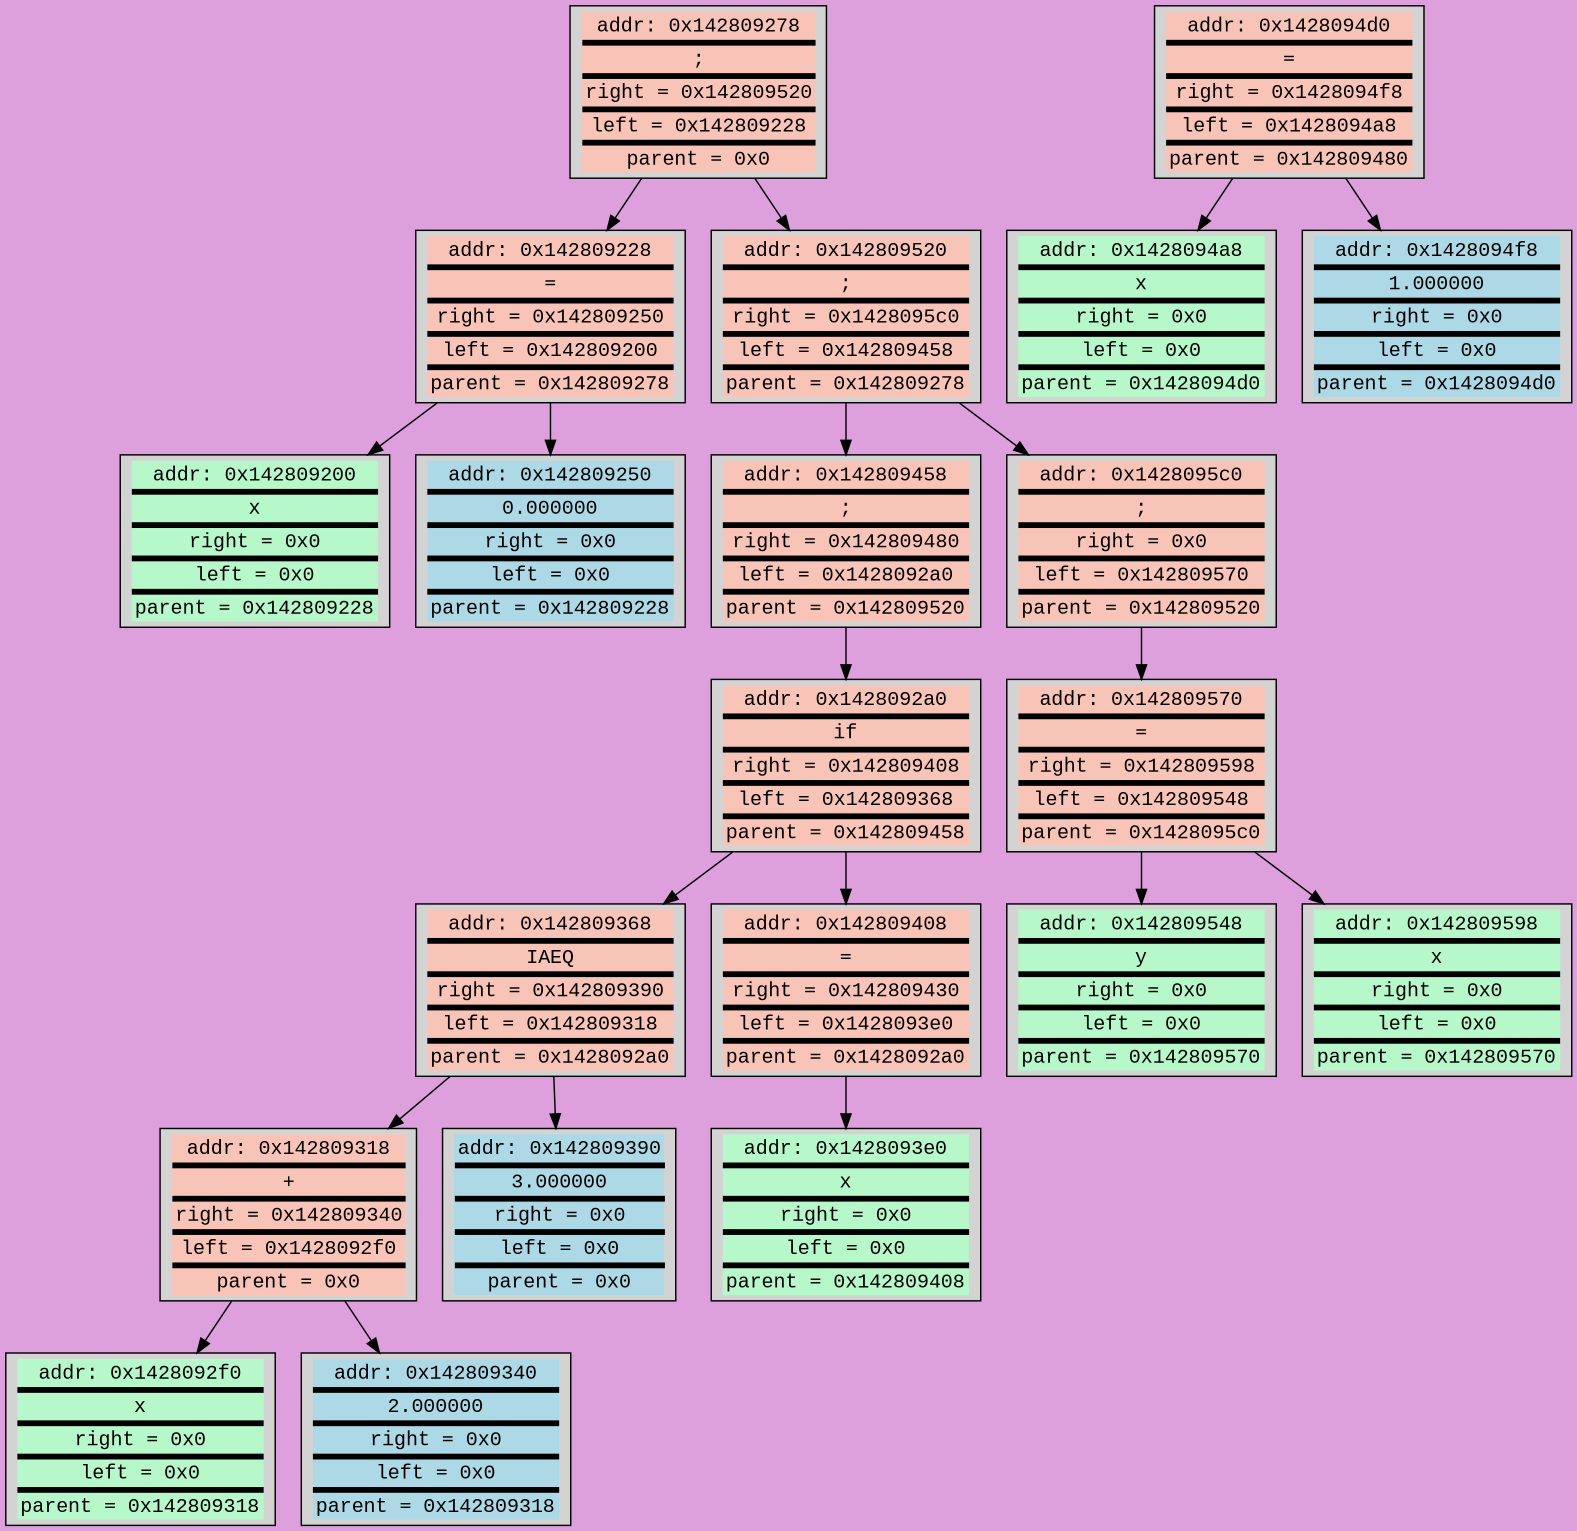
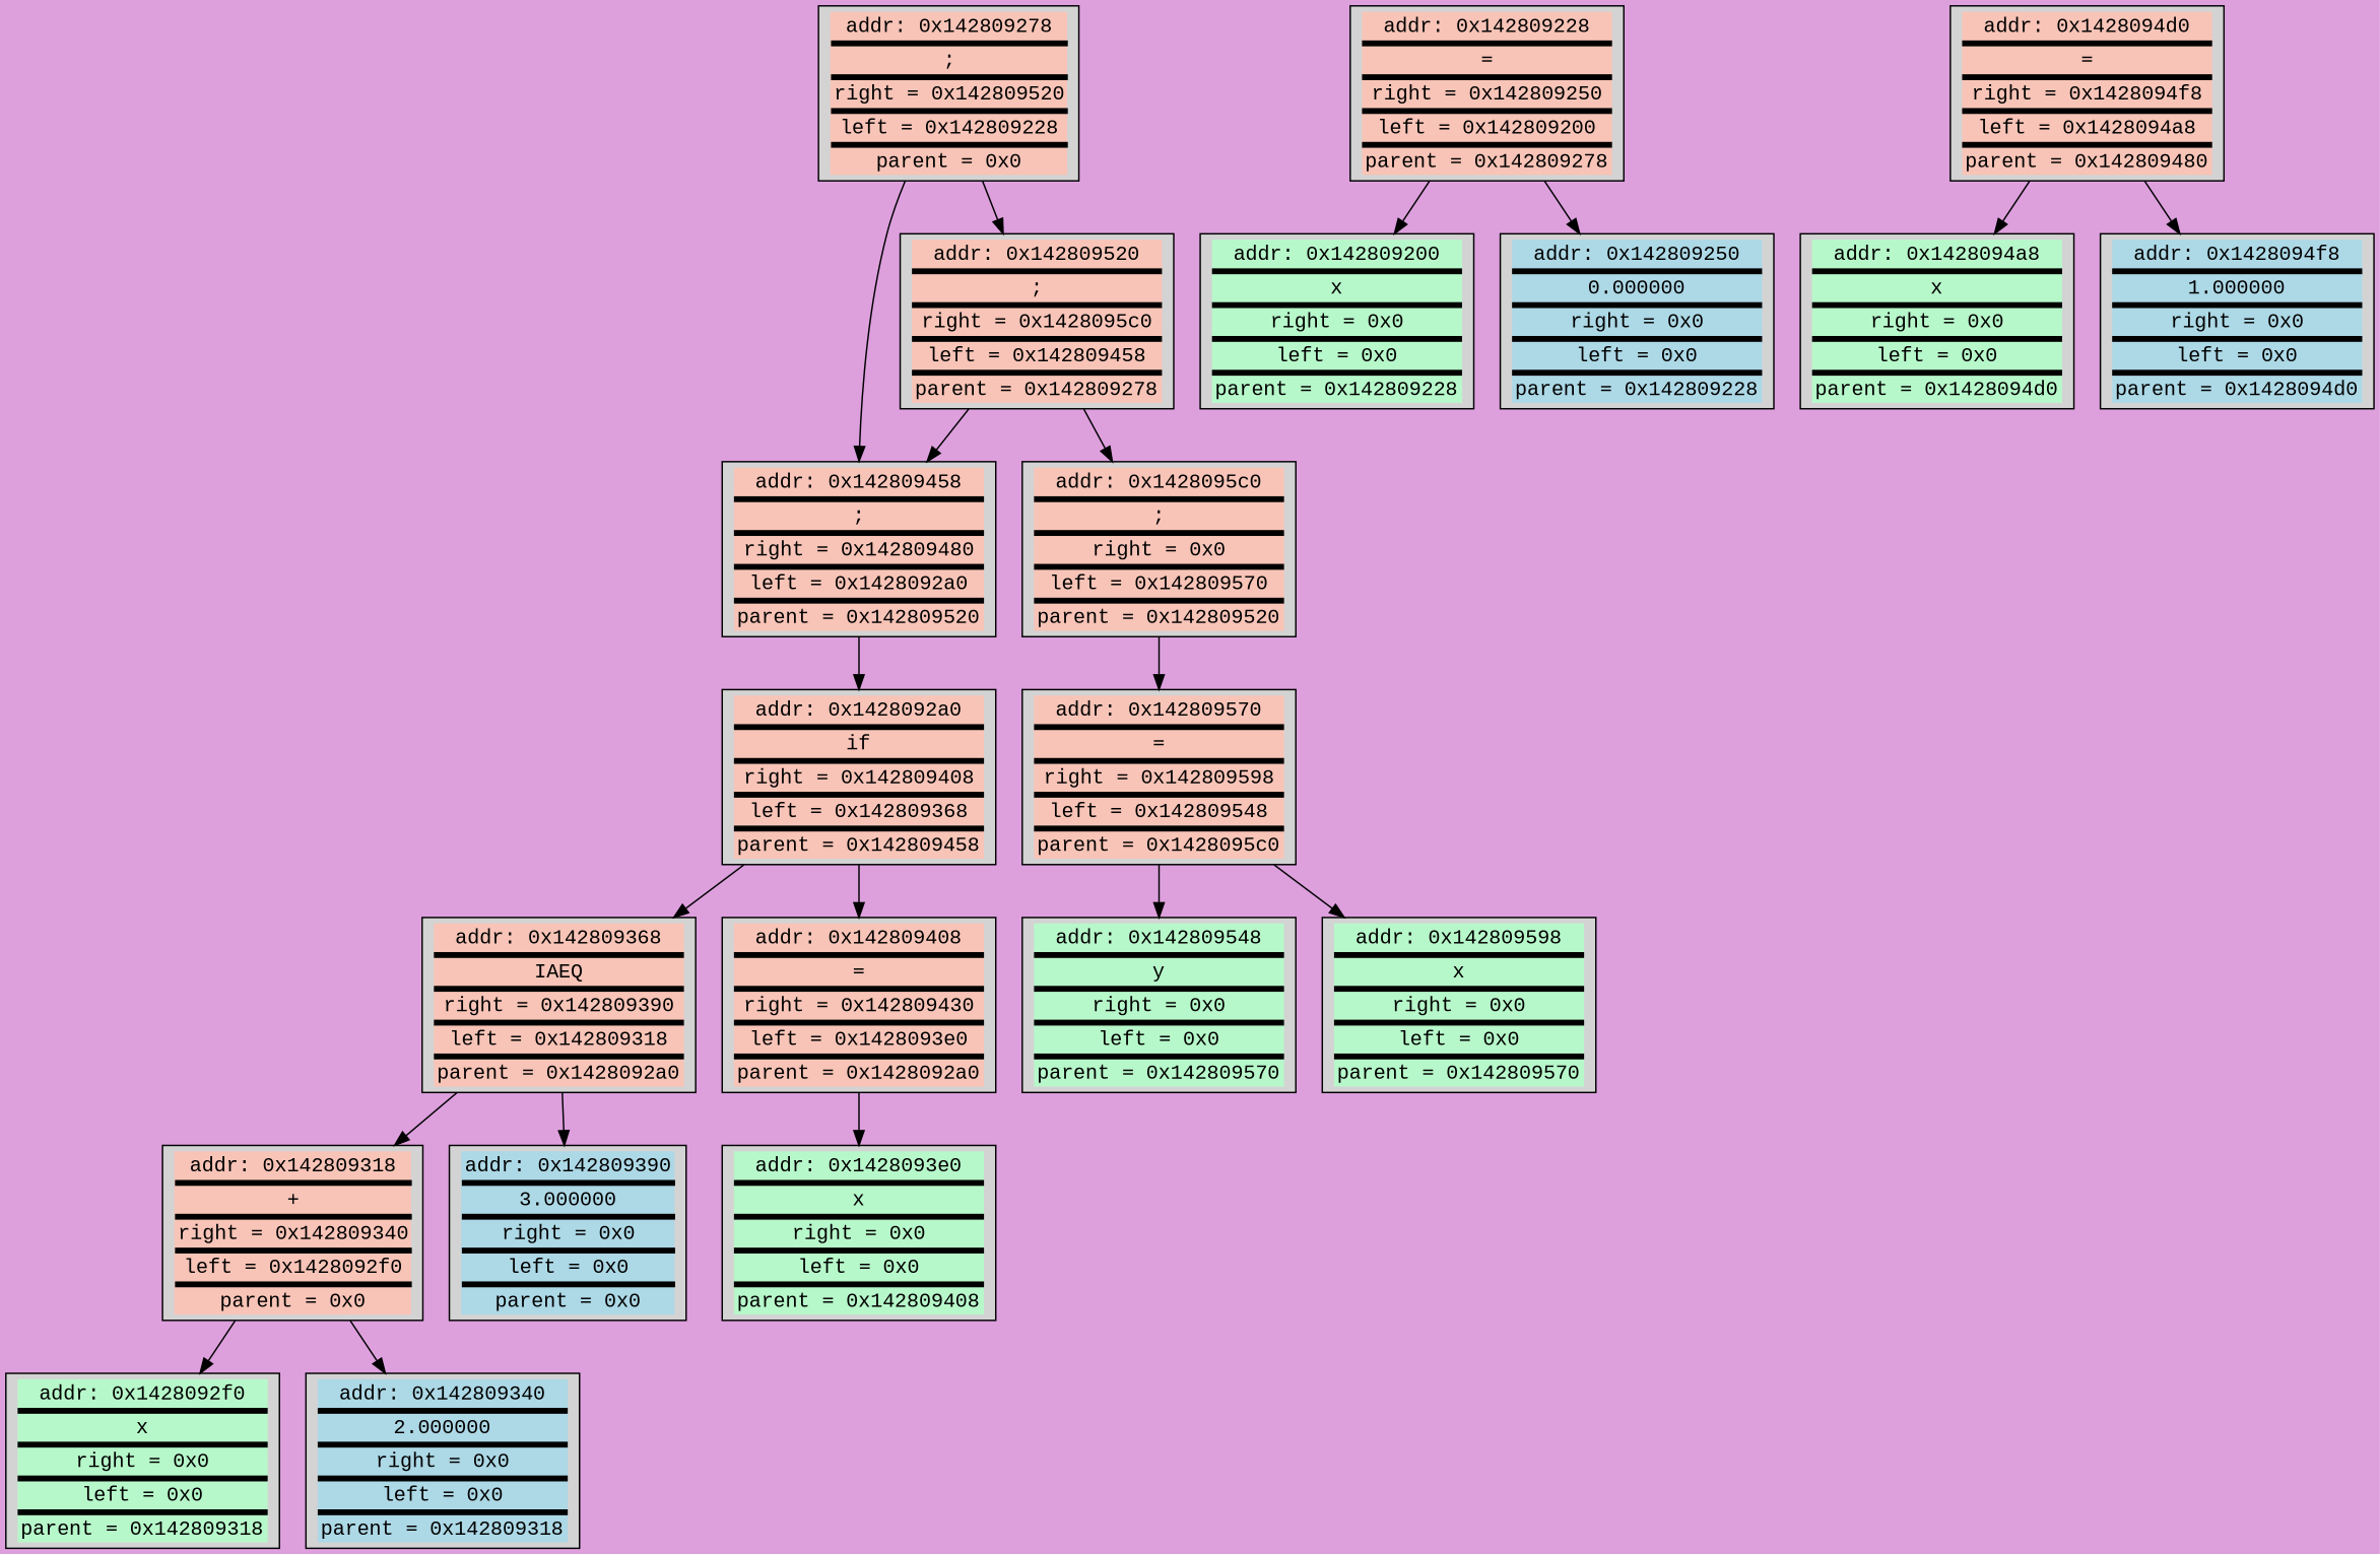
  digraph {
    bgcolor="#DDA0DD"
    fontname="Liberation Mono"
    rank=5
    rankdir=TB
    splines=true
    node [bgcolor="#DDA0DD" fontname="Liberation Mono" shape=box style=filled]
    edge [color=black fontname="Liberation Mono" weight=10]
    n1 [height=0.5 label=<<table border='0' cellspacing='0' bgcolor='#F8C4B7'> <tr><td>addr: 0x142809278</td></tr><tr><td bgcolor='black' height='1'></td></tr><tr><td> ; </td></tr><tr><td bgcolor='black' height='1'></td></tr><tr><td>right = 0x142809520</td></tr><tr><td bgcolor='black' height='1'></td></tr><tr><td>left = 0x142809228</td></tr><tr><td bgcolor='black' height='1'></td></tr><tr><td>parent = 0x0</td></tr></table>> width=1]
    n2 [height=0.5 label=<<table border='0' cellspacing='0' bgcolor='#F8C4B7'> <tr><td>addr: 0x142809228</td></tr><tr><td bgcolor='black' height='1'></td></tr><tr><td> = </td></tr><tr><td bgcolor='black' height='1'></td></tr><tr><td>right = 0x142809250</td></tr><tr><td bgcolor='black' height='1'></td></tr><tr><td>left = 0x142809200</td></tr><tr><td bgcolor='black' height='1'></td></tr><tr><td>parent = 0x142809278</td></tr></table>> width=1]
    n3 [height=0.5 label=<<table border='0' cellspacing='0' bgcolor='#F8C4B7'> <tr><td>addr: 0x142809520</td></tr><tr><td bgcolor='black' height='1'></td></tr><tr><td> ; </td></tr><tr><td bgcolor='black' height='1'></td></tr><tr><td>right = 0x1428095c0</td></tr><tr><td bgcolor='black' height='1'></td></tr><tr><td>left = 0x142809458</td></tr><tr><td bgcolor='black' height='1'></td></tr><tr><td>parent = 0x142809278</td></tr></table>> width=1]
    n4 [height=0.5 label=<<table border='0' cellspacing='0' bgcolor='#B7F8CA  '> <tr><td>addr: 0x142809200</td></tr><tr><td bgcolor='black' height='1'></td></tr><tr><td>x</td></tr><tr><td bgcolor='black' height='1'></td></tr><tr><td>right = 0x0</td></tr><tr><td bgcolor='black' height='1'></td></tr><tr><td>left = 0x0</td></tr><tr><td bgcolor='black' height='1'></td></tr><tr><td>parent = 0x142809228</td></tr></table>> width=1]
    n5 [height=0.5 label=<<table border='0' cellspacing='0' bgcolor='#ADD8E6'> <tr><td>addr: 0x142809250</td></tr><tr><td bgcolor='black' height='1'></td></tr><tr><td>0.000000</td></tr><tr><td bgcolor='black' height='1'></td></tr><tr><td>right = 0x0</td></tr><tr><td bgcolor='black' height='1'></td></tr><tr><td>left = 0x0</td></tr><tr><td bgcolor='black' height='1'></td></tr><tr><td>parent = 0x142809228</td></tr></table>> width=1]
    n6 [height=0.5 label=<<table border='0' cellspacing='0' bgcolor='#F8C4B7'> <tr><td>addr: 0x142809458</td></tr><tr><td bgcolor='black' height='1'></td></tr><tr><td> ; </td></tr><tr><td bgcolor='black' height='1'></td></tr><tr><td>right = 0x142809480</td></tr><tr><td bgcolor='black' height='1'></td></tr><tr><td>left = 0x1428092a0</td></tr><tr><td bgcolor='black' height='1'></td></tr><tr><td>parent = 0x142809520</td></tr></table>> width=1]
    n7 [height=0.5 label=<<table border='0' cellspacing='0' bgcolor='#F8C4B7'> <tr><td>addr: 0x1428095c0</td></tr><tr><td bgcolor='black' height='1'></td></tr><tr><td> ; </td></tr><tr><td bgcolor='black' height='1'></td></tr><tr><td>right = 0x0</td></tr><tr><td bgcolor='black' height='1'></td></tr><tr><td>left = 0x142809570</td></tr><tr><td bgcolor='black' height='1'></td></tr><tr><td>parent = 0x142809520</td></tr></table>> width=1]
    n8 [height=0.5 label=<<table border='0' cellspacing='0' bgcolor='#F8C4B7'> <tr><td>addr: 0x1428092a0</td></tr><tr><td bgcolor='black' height='1'></td></tr><tr><td> if </td></tr><tr><td bgcolor='black' height='1'></td></tr><tr><td>right = 0x142809408</td></tr><tr><td bgcolor='black' height='1'></td></tr><tr><td>left = 0x142809368</td></tr><tr><td bgcolor='black' height='1'></td></tr><tr><td>parent = 0x142809458</td></tr></table>> width=1]
    n9 [height=0.5 label=<<table border='0' cellspacing='0' bgcolor='#F8C4B7'> <tr><td>addr: 0x142809570</td></tr><tr><td bgcolor='black' height='1'></td></tr><tr><td> = </td></tr><tr><td bgcolor='black' height='1'></td></tr><tr><td>right = 0x142809598</td></tr><tr><td bgcolor='black' height='1'></td></tr><tr><td>left = 0x142809548</td></tr><tr><td bgcolor='black' height='1'></td></tr><tr><td>parent = 0x1428095c0</td></tr></table>> width=1]
    n10 [height=0.5 label=<<table border='0' cellspacing='0' bgcolor='#F8C4B7'> <tr><td>addr: 0x142809368</td></tr><tr><td bgcolor='black' height='1'></td></tr><tr><td> IAEQ </td></tr><tr><td bgcolor='black' height='1'></td></tr><tr><td>right = 0x142809390</td></tr><tr><td bgcolor='black' height='1'></td></tr><tr><td>left = 0x142809318</td></tr><tr><td bgcolor='black' height='1'></td></tr><tr><td>parent = 0x1428092a0</td></tr></table>> width=1]
    n11 [height=0.5 label=<<table border='0' cellspacing='0' bgcolor='#F8C4B7'> <tr><td>addr: 0x142809408</td></tr><tr><td bgcolor='black' height='1'></td></tr><tr><td> = </td></tr><tr><td bgcolor='black' height='1'></td></tr><tr><td>right = 0x142809430</td></tr><tr><td bgcolor='black' height='1'></td></tr><tr><td>left = 0x1428093e0</td></tr><tr><td bgcolor='black' height='1'></td></tr><tr><td>parent = 0x1428092a0</td></tr></table>> width=1]
    n12 [height=0.5 label=<<table border='0' cellspacing='0' bgcolor='#F8C4B7'> <tr><td>addr: 0x142809318</td></tr><tr><td bgcolor='black' height='1'></td></tr><tr><td> + </td></tr><tr><td bgcolor='black' height='1'></td></tr><tr><td>right = 0x142809340</td></tr><tr><td bgcolor='black' height='1'></td></tr><tr><td>left = 0x1428092f0</td></tr><tr><td bgcolor='black' height='1'></td></tr><tr><td>parent = 0x0</td></tr></table>> width=1]
    n13 [height=0.5 label=<<table border='0' cellspacing='0' bgcolor='#ADD8E6'> <tr><td>addr: 0x142809390</td></tr><tr><td bgcolor='black' height='1'></td></tr><tr><td>3.000000</td></tr><tr><td bgcolor='black' height='1'></td></tr><tr><td>right = 0x0</td></tr><tr><td bgcolor='black' height='1'></td></tr><tr><td>left = 0x0</td></tr><tr><td bgcolor='black' height='1'></td></tr><tr><td>parent = 0x0</td></tr></table>> width=1]
    n14 [height=0.5 label=<<table border='0' cellspacing='0' bgcolor='#B7F8CA  '> <tr><td>addr: 0x1428093e0</td></tr><tr><td bgcolor='black' height='1'></td></tr><tr><td>x</td></tr><tr><td bgcolor='black' height='1'></td></tr><tr><td>right = 0x0</td></tr><tr><td bgcolor='black' height='1'></td></tr><tr><td>left = 0x0</td></tr><tr><td bgcolor='black' height='1'></td></tr><tr><td>parent = 0x142809408</td></tr></table>> width=1]
    n15 [height=0.5 label=<<table border='0' cellspacing='0' bgcolor='#B7F8CA  '> <tr><td>addr: 0x1428092f0</td></tr><tr><td bgcolor='black' height='1'></td></tr><tr><td>x</td></tr><tr><td bgcolor='black' height='1'></td></tr><tr><td>right = 0x0</td></tr><tr><td bgcolor='black' height='1'></td></tr><tr><td>left = 0x0</td></tr><tr><td bgcolor='black' height='1'></td></tr><tr><td>parent = 0x142809318</td></tr></table>> width=1]
    n16 [height=0.5 label=<<table border='0' cellspacing='0' bgcolor='#ADD8E6'> <tr><td>addr: 0x142809340</td></tr><tr><td bgcolor='black' height='1'></td></tr><tr><td>2.000000</td></tr><tr><td bgcolor='black' height='1'></td></tr><tr><td>right = 0x0</td></tr><tr><td bgcolor='black' height='1'></td></tr><tr><td>left = 0x0</td></tr><tr><td bgcolor='black' height='1'></td></tr><tr><td>parent = 0x142809318</td></tr></table>> width=1]
    n17 [height=0.5 label=<<table border='0' cellspacing='0' bgcolor='#F8C4B7'> <tr><td>addr: 0x1428094d0</td></tr><tr><td bgcolor='black' height='1'></td></tr><tr><td> = </td></tr><tr><td bgcolor='black' height='1'></td></tr><tr><td>right = 0x1428094f8</td></tr><tr><td bgcolor='black' height='1'></td></tr><tr><td>left = 0x1428094a8</td></tr><tr><td bgcolor='black' height='1'></td></tr><tr><td>parent = 0x142809480</td></tr></table>> width=1]
    n18 [height=0.5 label=<<table border='0' cellspacing='0' bgcolor='#B7F8CA  '> <tr><td>addr: 0x1428094a8</td></tr><tr><td bgcolor='black' height='1'></td></tr><tr><td>x</td></tr><tr><td bgcolor='black' height='1'></td></tr><tr><td>right = 0x0</td></tr><tr><td bgcolor='black' height='1'></td></tr><tr><td>left = 0x0</td></tr><tr><td bgcolor='black' height='1'></td></tr><tr><td>parent = 0x1428094d0</td></tr></table>> width=1]
    n19 [height=0.5 label=<<table border='0' cellspacing='0' bgcolor='#ADD8E6'> <tr><td>addr: 0x1428094f8</td></tr><tr><td bgcolor='black' height='1'></td></tr><tr><td>1.000000</td></tr><tr><td bgcolor='black' height='1'></td></tr><tr><td>right = 0x0</td></tr><tr><td bgcolor='black' height='1'></td></tr><tr><td>left = 0x0</td></tr><tr><td bgcolor='black' height='1'></td></tr><tr><td>parent = 0x1428094d0</td></tr></table>> width=1]
    n20 [height=0.5 label=<<table border='0' cellspacing='0' bgcolor='#B7F8CA  '> <tr><td>addr: 0x142809548</td></tr><tr><td bgcolor='black' height='1'></td></tr><tr><td>y</td></tr><tr><td bgcolor='black' height='1'></td></tr><tr><td>right = 0x0</td></tr><tr><td bgcolor='black' height='1'></td></tr><tr><td>left = 0x0</td></tr><tr><td bgcolor='black' height='1'></td></tr><tr><td>parent = 0x142809570</td></tr></table>> width=1]
    n21 [height=0.5 label=<<table border='0' cellspacing='0' bgcolor='#B7F8CA  '> <tr><td>addr: 0x142809598</td></tr><tr><td bgcolor='black' height='1'></td></tr><tr><td>x</td></tr><tr><td bgcolor='black' height='1'></td></tr><tr><td>right = 0x0</td></tr><tr><td bgcolor='black' height='1'></td></tr><tr><td>left = 0x0</td></tr><tr><td bgcolor='black' height='1'></td></tr><tr><td>parent = 0x142809570</td></tr></table>> width=1]
-   n1 -> n2
+   n1 -> n6
    n1 -> n3
    n2 -> n4
    n2 -> n5
    n3 -> n6
    n3 -> n7
    n6 -> n8
    n7 -> n9
    n8 -> n10
    n8 -> n11
    n9 -> n20
    n9 -> n21
    n10 -> n12
    n10 -> n13
    n11 -> n14
    n12 -> n15
    n12 -> n16
    n17 -> n18
    n17 -> n19
  }
